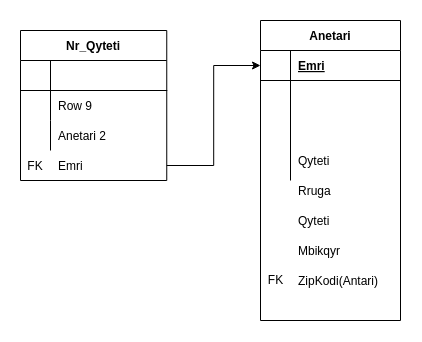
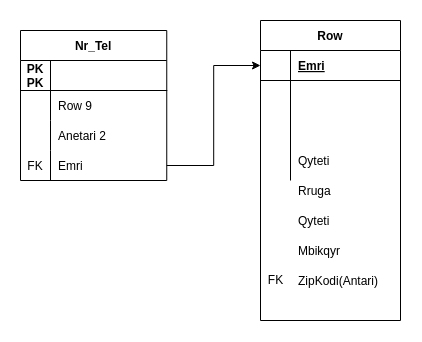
  <mxCell id="0" />
  <mxCell id="1" parent="0" />
- <mxCell id="2" value="Anetari" style="shape=table;startSize=30;container=1;collapsible=1;childLayout=tableLayout;fixedRows=1;rowLines=0;fontStyle=1;align=center;resizeLast=1;" vertex="1" parent="1"><mxGeometry x="260" y="20" width="140" height="300" as="geometry" /></mxCell>
+ <mxCell id="2" value="Row" style="shape=table;startSize=30;container=1;collapsible=1;childLayout=tableLayout;fixedRows=1;rowLines=0;fontStyle=1;align=center;resizeLast=1;" vertex="1" parent="1"><mxGeometry x="260" y="20" width="140" height="300" as="geometry" /></mxCell>
  <mxCell id="3" value="" style="shape=partialRectangle;collapsible=0;dropTarget=0;pointerEvents=0;fillColor=none;top=0;left=0;bottom=1;right=0;points=[[0,0.5],[1,0.5]];portConstraint=eastwest;" vertex="1" parent="2"><mxGeometry y="30" width="140" height="30" as="geometry" /></mxCell>
  <mxCell id="4" value="Emri" style="shape=partialRectangle;connectable=0;fillColor=none;top=0;left=0;bottom=0;right=0;align=left;spacingLeft=6;fontStyle=5;overflow=hidden;" vertex="1" parent="3"><mxGeometry x="30" width="110" height="30" as="geometry" /></mxCell>
  <mxCell id="5" value="" style="shape=partialRectangle;collapsible=0;dropTarget=0;pointerEvents=0;fillColor=none;top=0;left=0;bottom=0;right=0;points=[[0,0.5],[1,0.5]];portConstraint=eastwest;" vertex="1" parent="2"><mxGeometry y="60" width="140" height="30" as="geometry" /></mxCell>
  <mxCell id="6" value="" style="shape=partialRectangle;connectable=0;fillColor=none;top=0;left=0;bottom=0;right=0;editable=1;overflow=hidden;" vertex="1" parent="5"><mxGeometry width="30" height="30" as="geometry" /></mxCell>
  <mxCell id="7" value="" style="shape=partialRectangle;collapsible=0;dropTarget=0;pointerEvents=0;fillColor=none;top=0;left=0;bottom=0;right=0;points=[[0,0.5],[1,0.5]];portConstraint=eastwest;" vertex="1" parent="2"><mxGeometry y="90" width="140" height="30" as="geometry" /></mxCell>
  <mxCell id="8" value="" style="shape=partialRectangle;connectable=0;fillColor=none;top=0;left=0;bottom=0;right=0;editable=1;overflow=hidden;" vertex="1" parent="7"><mxGeometry width="30" height="30" as="geometry" /></mxCell>
  <mxCell id="9" value="" style="shape=partialRectangle;collapsible=0;dropTarget=0;pointerEvents=0;fillColor=none;top=0;left=0;bottom=0;right=0;points=[[0,0.5],[1,0.5]];portConstraint=eastwest;" vertex="1" parent="2"><mxGeometry y="120" width="140" height="40" as="geometry" /></mxCell>
  <mxCell id="10" value="" style="shape=partialRectangle;connectable=0;fillColor=none;top=0;left=0;bottom=0;right=0;editable=1;overflow=hidden;" vertex="1" parent="9"><mxGeometry width="30" height="40" as="geometry" /></mxCell>
  <mxCell id="11" value="Qyteti" style="shape=partialRectangle;connectable=0;fillColor=none;top=0;left=0;bottom=0;right=0;align=left;spacingLeft=6;overflow=hidden;" vertex="1" parent="9"><mxGeometry x="30" width="110" height="40" as="geometry" /></mxCell>
  <mxCell id="12" value="Rruga" style="shape=partialRectangle;connectable=0;fillColor=none;top=0;left=0;bottom=0;right=0;align=left;spacingLeft=6;overflow=hidden;" vertex="1" parent="1"><mxGeometry x="290" y="170" width="110" height="40" as="geometry" /></mxCell>
  <mxCell id="13" value="Qyteti" style="shape=partialRectangle;connectable=0;fillColor=none;top=0;left=0;bottom=0;right=0;align=left;spacingLeft=6;overflow=hidden;" vertex="1" parent="1"><mxGeometry x="290" y="200" width="110" height="40" as="geometry" /></mxCell>
  <mxCell id="14" value="Mbikqyr" style="shape=partialRectangle;connectable=0;fillColor=none;top=0;left=0;bottom=0;right=0;align=left;spacingLeft=6;overflow=hidden;" vertex="1" parent="1"><mxGeometry x="290" y="230" width="110" height="40" as="geometry" /></mxCell>
- <mxCell id="15" value="Nr_Qyteti" style="shape=table;startSize=30;container=1;collapsible=1;childLayout=tableLayout;fixedRows=1;rowLines=0;fontStyle=1;align=center;resizeLast=1;" vertex="1" parent="1"><mxGeometry x="20" y="30" width="146.25" height="150" as="geometry" /></mxCell>
+ <mxCell id="15" value="Nr_Tel" style="shape=table;startSize=30;container=1;collapsible=1;childLayout=tableLayout;fixedRows=1;rowLines=0;fontStyle=1;align=center;resizeLast=1;" vertex="1" parent="1"><mxGeometry x="20" y="30" width="146.25" height="150" as="geometry" /></mxCell>
  <mxCell id="16" value="" style="shape=partialRectangle;collapsible=0;dropTarget=0;pointerEvents=0;fillColor=none;top=0;left=0;bottom=1;right=0;points=[[0,0.5],[1,0.5]];portConstraint=eastwest;" vertex="1" parent="15"><mxGeometry y="30" width="146.25" height="30" as="geometry" /></mxCell>
+ <mxCell id="17" value="PK&#10;PK" style="shape=partialRectangle;connectable=0;fillColor=none;top=0;left=0;bottom=0;right=0;fontStyle=1;overflow=hidden;" vertex="1" parent="16"><mxGeometry width="30" height="30" as="geometry" /></mxCell>
  <mxCell id="18" value="" style="shape=partialRectangle;collapsible=0;dropTarget=0;pointerEvents=0;fillColor=none;top=0;left=0;bottom=0;right=0;points=[[0,0.5],[1,0.5]];portConstraint=eastwest;" vertex="1" parent="15"><mxGeometry y="60" width="146.25" height="30" as="geometry" /></mxCell>
  <mxCell id="19" value="" style="shape=partialRectangle;connectable=0;fillColor=none;top=0;left=0;bottom=0;right=0;editable=1;overflow=hidden;" vertex="1" parent="18"><mxGeometry width="30" height="30" as="geometry" /></mxCell>
  <mxCell id="20" value="Row 9" style="shape=partialRectangle;connectable=0;fillColor=none;top=0;left=0;bottom=0;right=0;align=left;spacingLeft=6;overflow=hidden;" vertex="1" parent="18"><mxGeometry x="30" width="116.25" height="30" as="geometry" /></mxCell>
  <mxCell id="21" value="" style="shape=partialRectangle;collapsible=0;dropTarget=0;pointerEvents=0;fillColor=none;top=0;left=0;bottom=0;right=0;points=[[0,0.5],[1,0.5]];portConstraint=eastwest;" vertex="1" parent="15"><mxGeometry y="90" width="146.25" height="30" as="geometry" /></mxCell>
  <mxCell id="22" value="" style="shape=partialRectangle;connectable=0;fillColor=none;top=0;left=0;bottom=0;right=0;editable=1;overflow=hidden;" vertex="1" parent="21"><mxGeometry width="30" height="30" as="geometry" /></mxCell>
  <mxCell id="23" value="Anetari 2" style="shape=partialRectangle;connectable=0;fillColor=none;top=0;left=0;bottom=0;right=0;align=left;spacingLeft=6;overflow=hidden;" vertex="1" parent="21"><mxGeometry x="30" width="116.25" height="30" as="geometry" /></mxCell>
  <mxCell id="24" value="" style="shape=partialRectangle;collapsible=0;dropTarget=0;pointerEvents=0;fillColor=none;top=0;left=0;bottom=0;right=0;points=[[0,0.5],[1,0.5]];portConstraint=eastwest;" vertex="1" parent="15"><mxGeometry y="120" width="146.25" height="30" as="geometry" /></mxCell>
  <mxCell id="25" value="FK" style="shape=partialRectangle;connectable=0;fillColor=none;top=0;left=0;bottom=0;right=0;editable=1;overflow=hidden;" vertex="1" parent="24"><mxGeometry width="30" height="30" as="geometry" /></mxCell>
  <mxCell id="26" value="Emri" style="shape=partialRectangle;connectable=0;fillColor=none;top=0;left=0;bottom=0;right=0;align=left;spacingLeft=6;overflow=hidden;" vertex="1" parent="24"><mxGeometry x="30" width="116.25" height="30" as="geometry" /></mxCell>
  <mxCell id="27" style="edgeStyle=orthogonalEdgeStyle;rounded=0;orthogonalLoop=1;jettySize=auto;html=1;entryX=0;entryY=0.5;entryDx=0;entryDy=0;" edge="1" parent="1" source="24" target="3"><mxGeometry relative="1" as="geometry" /></mxCell>
  <mxCell id="28" value="ZipKodi(Antari)" style="shape=partialRectangle;connectable=0;fillColor=none;top=0;left=0;bottom=0;right=0;align=left;spacingLeft=6;overflow=hidden;" vertex="1" parent="1"><mxGeometry x="290" y="260" width="110" height="40" as="geometry" /></mxCell>
  <mxCell id="29" value="FK" style="text;html=1;align=center;verticalAlign=middle;resizable=0;points=[];autosize=1;" vertex="1" parent="1"><mxGeometry x="260" y="270" width="30" height="20" as="geometry" /></mxCell>
